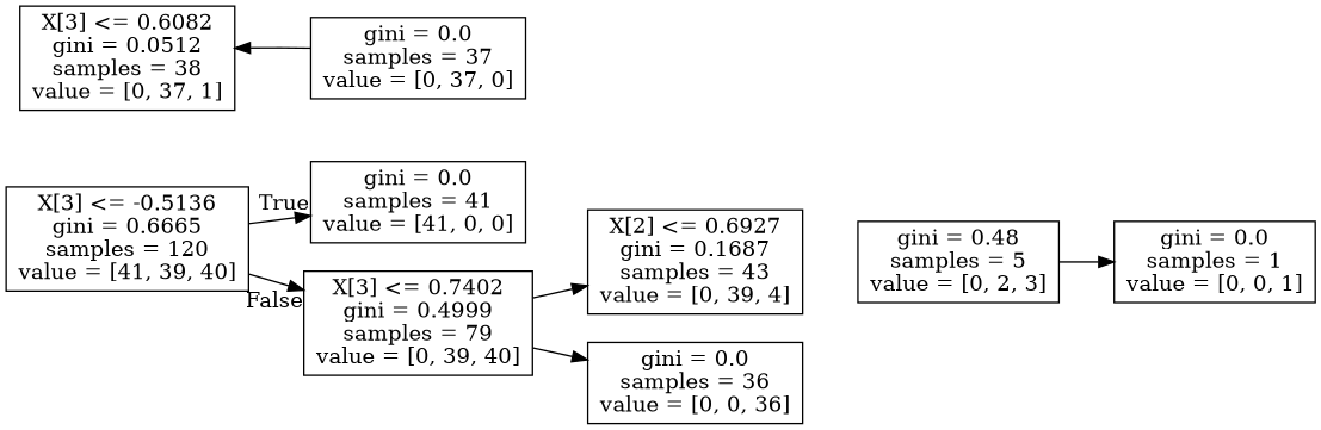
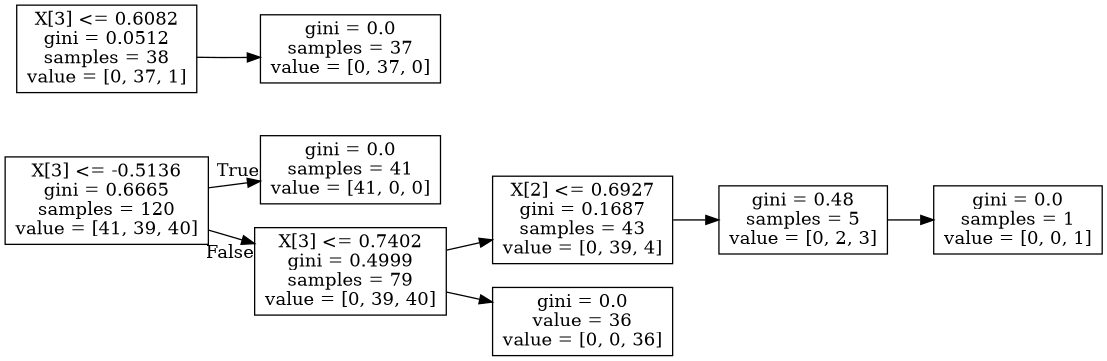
  digraph {
    rankdir=LR
    node [shape=box]
    n1 [label="X[3] <= -0.5136\ngini = 0.6665\nsamples = 120\nvalue = [41, 39, 40]"]
    n2 [label="gini = 0.0\nsamples = 41\nvalue = [41, 0, 0]"]
    n3 [label="X[3] <= 0.7402\ngini = 0.4999\nsamples = 79\nvalue = [0, 39, 40]"]
    n4 [label="X[2] <= 0.6927\ngini = 0.1687\nsamples = 43\nvalue = [0, 39, 4]"]
-   n5 [label="gini = 0.0\nsamples = 36\nvalue = [0, 0, 36]"]
+   n5 [label="gini = 0.0\nvalue = 36\nvalue = [0, 0, 36]"]
    n6 [label="gini = 0.48\nsamples = 5\nvalue = [0, 2, 3]"]
    n7 [label="X[3] <= 0.6082\ngini = 0.0512\nsamples = 38\nvalue = [0, 37, 1]"]
    n8 [label="gini = 0.0\nsamples = 37\nvalue = [0, 37, 0]"]
    n9 [label="gini = 0.0\nsamples = 1\nvalue = [0, 0, 1]"]
    n1 -> n2 [headlabel=True labelangle=45 labeldistance=2.5]
    n1 -> n3 [headlabel=False labelangle=-45 labeldistance=2.5]
    n3 -> n4
    n3 -> n5
+   n4 -> n6
    n6 -> n9
-   n8 -> n7
+   n7 -> n8
  }
